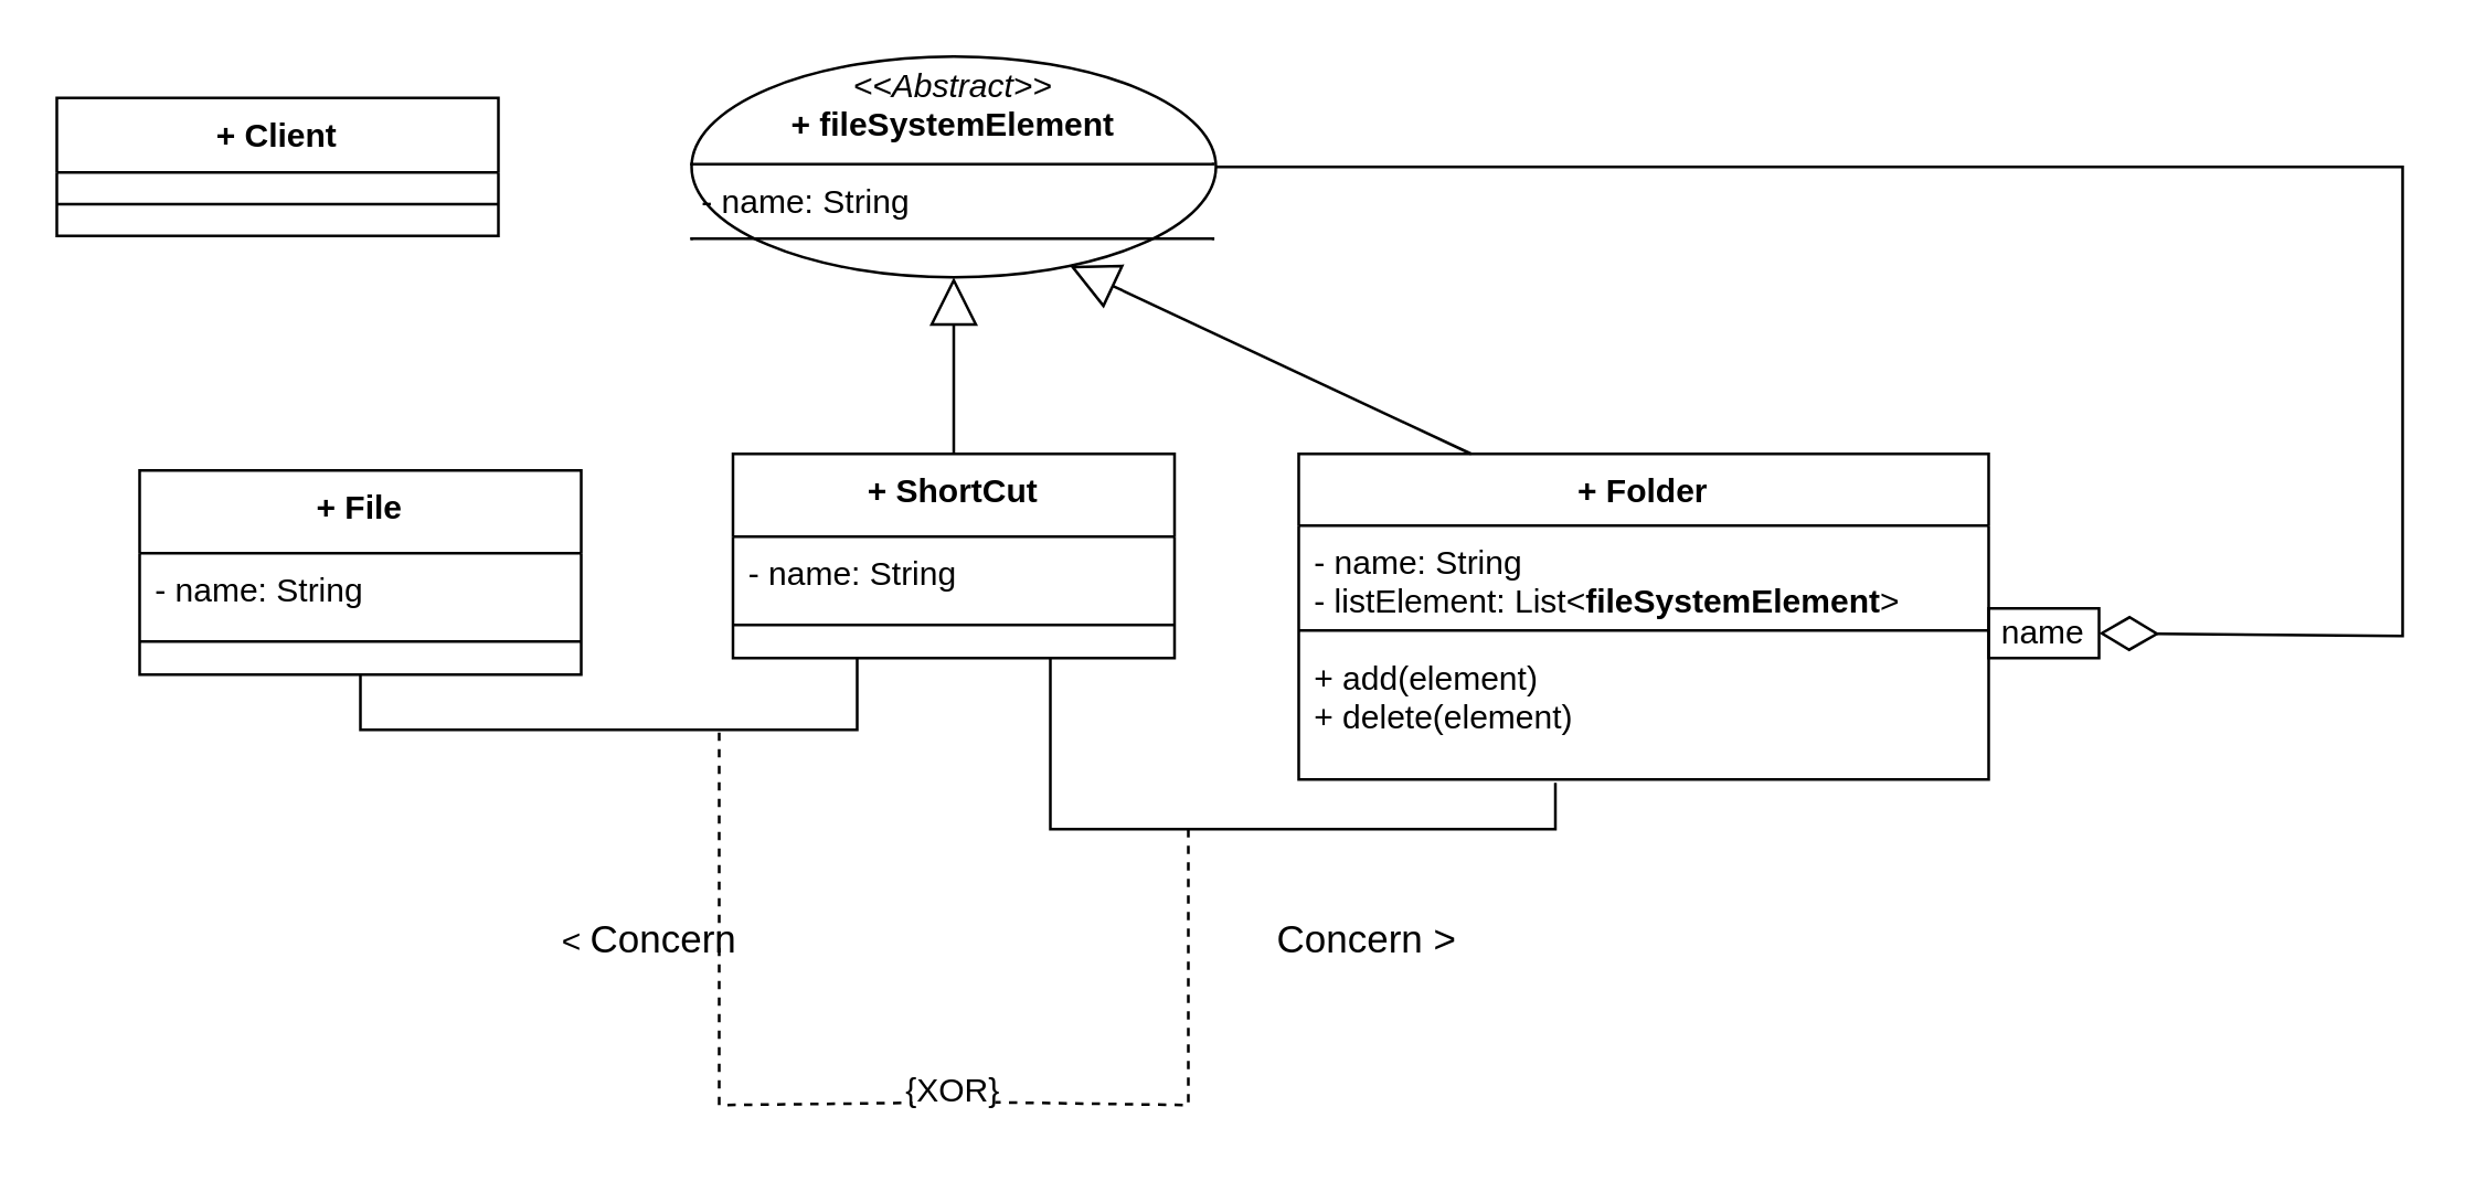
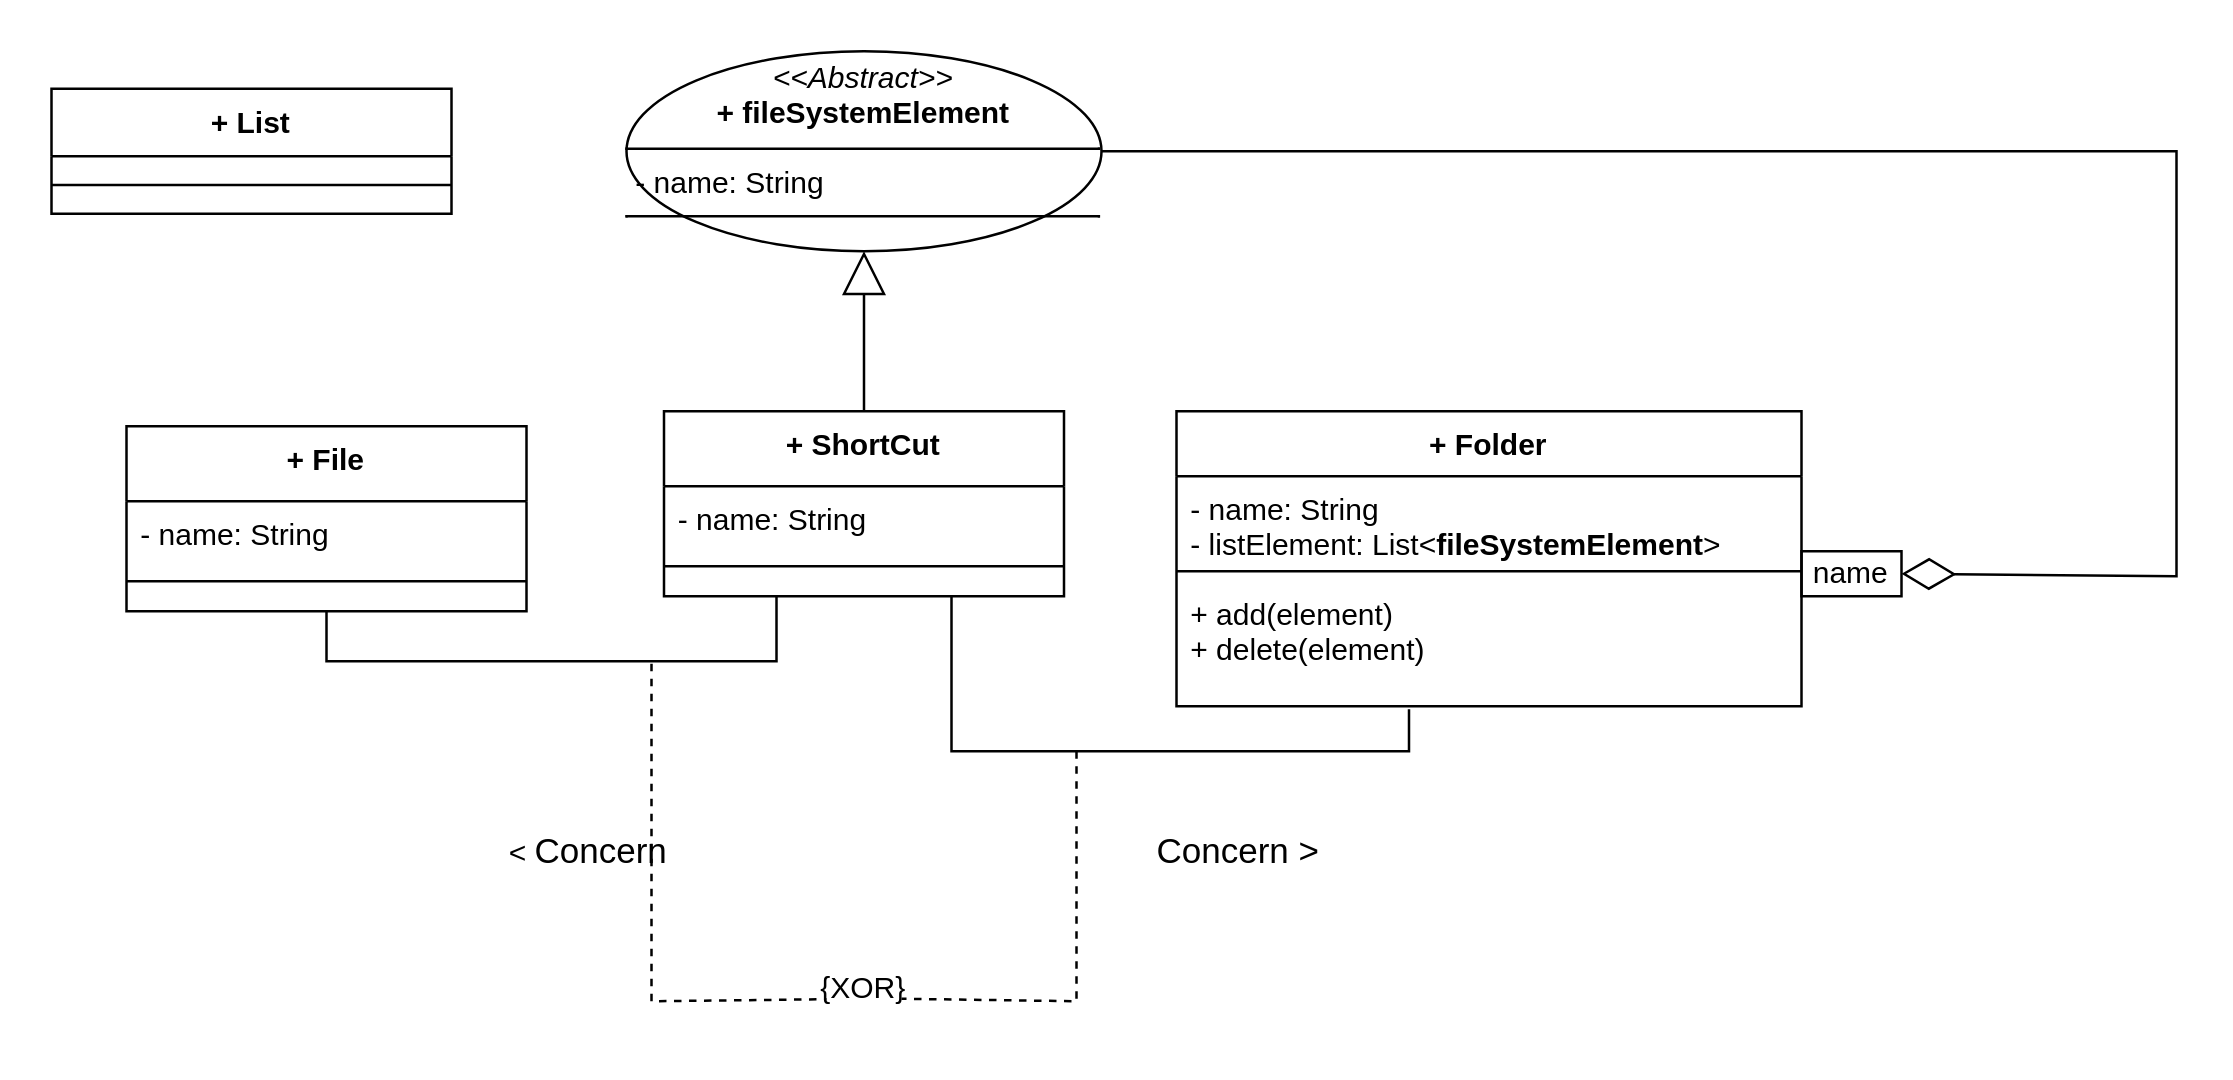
  <mxCell id="0" />
  <mxCell id="1" parent="0" />
  <mxCell id="2" style="edgeStyle=orthogonalEdgeStyle;rounded=0;orthogonalLoop=1;jettySize=auto;html=1;endArrow=diamondThin;endFill=0;endSize=19;entryX=1;entryY=0.5;entryDx=0;entryDy=0;" edge="1" parent="1" source="3" target="25"><mxGeometry relative="1" as="geometry"><mxPoint x="770" y="230" as="targetPoint" /><Array as="points"><mxPoint x="870" y="60" /><mxPoint x="870" y="230" /><mxPoint x="760" y="230" /></Array></mxGeometry></mxCell>
  <mxCell id="3" value="&lt;p style=&quot;margin:0px;margin-top:4px;text-align:center;&quot;&gt;&lt;i&gt;&amp;lt;&amp;lt;Abstract&amp;gt;&amp;gt;&lt;/i&gt;&lt;br&gt;&lt;b&gt;+ fileSystemElement&lt;/b&gt;&lt;/p&gt;&lt;hr size=&quot;1&quot; style=&quot;border-style:solid;&quot;&gt;&lt;p style=&quot;margin:0px;margin-left:4px;&quot;&gt;- name: String&lt;/p&gt;&lt;hr size=&quot;1&quot; style=&quot;border-style:solid;&quot;&gt;&lt;p style=&quot;margin:0px;margin-left:4px;&quot;&gt;&lt;br&gt;&lt;/p&gt;" style="ellipse;verticalAlign=top;align=left;overflow=fill;html=1;whiteSpace=wrap;fillColor=none;" vertex="1" parent="1"><mxGeometry x="250" y="20" width="190" height="80" as="geometry" /></mxCell>
- <mxCell id="4" value="+ Client" style="swimlane;fontStyle=1;align=center;verticalAlign=top;childLayout=stackLayout;horizontal=1;startSize=27;horizontalStack=0;resizeParent=1;resizeParentMax=0;resizeLast=0;collapsible=1;marginBottom=0;whiteSpace=wrap;html=1;fillColor=none;" vertex="1" parent="1"><mxGeometry x="20" y="35" width="160" height="50" as="geometry" /></mxCell>
+ <mxCell id="4" value="+ List" style="swimlane;fontStyle=1;align=center;verticalAlign=top;childLayout=stackLayout;horizontal=1;startSize=27;horizontalStack=0;resizeParent=1;resizeParentMax=0;resizeLast=0;collapsible=1;marginBottom=0;whiteSpace=wrap;html=1;fillColor=none;" vertex="1" parent="1"><mxGeometry x="20" y="35" width="160" height="50" as="geometry" /></mxCell>
  <mxCell id="5" value="" style="line;strokeWidth=1;fillColor=none;align=left;verticalAlign=middle;spacingTop=-1;spacingLeft=3;spacingRight=3;rotatable=0;labelPosition=right;points=[];portConstraint=eastwest;strokeColor=inherit;" vertex="1" parent="4"><mxGeometry y="27" width="160" height="23" as="geometry" /></mxCell>
  <mxCell id="6" style="edgeStyle=orthogonalEdgeStyle;rounded=0;orthogonalLoop=1;jettySize=auto;html=1;entryX=0.5;entryY=1;entryDx=0;entryDy=0;endArrow=none;startFill=0;" edge="1" parent="1" source="7" target="10"><mxGeometry relative="1" as="geometry"><Array as="points"><mxPoint x="310" y="264" /><mxPoint x="130" y="264" /></Array></mxGeometry></mxCell>
  <mxCell id="7" value="+ ShortCut" style="swimlane;fontStyle=1;align=center;verticalAlign=top;childLayout=stackLayout;horizontal=1;startSize=30;horizontalStack=0;resizeParent=1;resizeParentMax=0;resizeLast=0;collapsible=1;marginBottom=0;whiteSpace=wrap;html=1;" vertex="1" parent="1"><mxGeometry x="265" y="164" width="160" height="74" as="geometry" /></mxCell>
  <mxCell id="8" value="- name: String" style="text;strokeColor=none;fillColor=none;align=left;verticalAlign=top;spacingLeft=4;spacingRight=4;overflow=hidden;rotatable=0;points=[[0,0.5],[1,0.5]];portConstraint=eastwest;whiteSpace=wrap;html=1;" vertex="1" parent="7"><mxGeometry y="30" width="160" height="20" as="geometry" /></mxCell>
  <mxCell id="9" value="" style="line;strokeWidth=1;fillColor=none;align=left;verticalAlign=middle;spacingTop=-1;spacingLeft=3;spacingRight=3;rotatable=0;labelPosition=right;points=[];portConstraint=eastwest;strokeColor=inherit;" vertex="1" parent="7"><mxGeometry y="50" width="160" height="24" as="geometry" /></mxCell>
  <mxCell id="10" value="+ File" style="swimlane;fontStyle=1;align=center;verticalAlign=top;childLayout=stackLayout;horizontal=1;startSize=30;horizontalStack=0;resizeParent=1;resizeParentMax=0;resizeLast=0;collapsible=1;marginBottom=0;whiteSpace=wrap;html=1;" vertex="1" parent="1"><mxGeometry x="50" y="170" width="160" height="74" as="geometry" /></mxCell>
  <mxCell id="11" value="- name: String" style="text;strokeColor=none;fillColor=none;align=left;verticalAlign=top;spacingLeft=4;spacingRight=4;overflow=hidden;rotatable=0;points=[[0,0.5],[1,0.5]];portConstraint=eastwest;whiteSpace=wrap;html=1;" vertex="1" parent="10"><mxGeometry y="30" width="160" height="20" as="geometry" /></mxCell>
  <mxCell id="12" value="" style="line;strokeWidth=1;fillColor=none;align=left;verticalAlign=middle;spacingTop=-1;spacingLeft=3;spacingRight=3;rotatable=0;labelPosition=right;points=[];portConstraint=eastwest;strokeColor=inherit;" vertex="1" parent="10"><mxGeometry y="50" width="160" height="24" as="geometry" /></mxCell>
  <mxCell id="13" value="+ Folder" style="swimlane;fontStyle=1;align=center;verticalAlign=top;childLayout=stackLayout;horizontal=1;startSize=26;horizontalStack=0;resizeParent=1;resizeParentMax=0;resizeLast=0;collapsible=1;marginBottom=0;whiteSpace=wrap;html=1;" vertex="1" parent="1"><mxGeometry x="470" y="164" width="250" height="118" as="geometry" /></mxCell>
  <mxCell id="14" value="- name: String&lt;div&gt;- listElement:&amp;nbsp;&lt;span style=&quot;background-color: transparent; color: light-dark(rgb(0, 0, 0), rgb(255, 255, 255));&quot;&gt;List&amp;lt;&lt;/span&gt;&lt;b style=&quot;background-color: transparent; color: light-dark(rgb(0, 0, 0), rgb(255, 255, 255)); text-align: center;&quot;&gt;fileSystemElement&lt;/b&gt;&lt;span style=&quot;background-color: transparent; color: light-dark(rgb(0, 0, 0), rgb(255, 255, 255));&quot;&gt;&amp;gt;&lt;/span&gt;&lt;/div&gt;" style="text;strokeColor=none;fillColor=none;align=left;verticalAlign=top;spacingLeft=4;spacingRight=4;overflow=hidden;rotatable=0;points=[[0,0.5],[1,0.5]];portConstraint=eastwest;whiteSpace=wrap;html=1;" vertex="1" parent="13"><mxGeometry y="26" width="250" height="34" as="geometry" /></mxCell>
  <mxCell id="15" value="" style="line;strokeWidth=1;fillColor=none;align=left;verticalAlign=middle;spacingTop=-1;spacingLeft=3;spacingRight=3;rotatable=0;labelPosition=right;points=[];portConstraint=eastwest;strokeColor=inherit;" vertex="1" parent="13"><mxGeometry y="60" width="250" height="8" as="geometry" /></mxCell>
  <mxCell id="16" value="+ add(element)&lt;div&gt;+ delete(element)&lt;/div&gt;" style="text;strokeColor=none;fillColor=none;align=left;verticalAlign=top;spacingLeft=4;spacingRight=4;overflow=hidden;rotatable=0;points=[[0,0.5],[1,0.5]];portConstraint=eastwest;whiteSpace=wrap;html=1;" vertex="1" parent="13"><mxGeometry y="68" width="250" height="50" as="geometry" /></mxCell>
  <mxCell id="17" value="" style="endArrow=block;endFill=0;endSize=15;html=1;rounded=0;exitX=0.5;exitY=0;exitDx=0;exitDy=0;entryX=0.5;entryY=1;entryDx=0;entryDy=0;" edge="1" parent="1" source="7" target="3"><mxGeometry width="160" relative="1" as="geometry"><mxPoint x="140" y="180" as="sourcePoint" /><mxPoint x="308" y="110" as="targetPoint" /></mxGeometry></mxCell>
- <mxCell id="18" value="" style="endArrow=block;endFill=0;endSize=15;html=1;rounded=0;exitX=0.25;exitY=0;exitDx=0;exitDy=0;entryX=0.75;entryY=1;entryDx=0;entryDy=0;" edge="1" parent="1" source="13" target="3"><mxGeometry width="160" relative="1" as="geometry"><mxPoint x="308" y="180" as="sourcePoint" /><mxPoint x="140" y="110" as="targetPoint" /></mxGeometry></mxCell>
  <mxCell id="19" style="edgeStyle=orthogonalEdgeStyle;rounded=0;orthogonalLoop=1;jettySize=auto;html=1;entryX=0.372;entryY=1.024;entryDx=0;entryDy=0;entryPerimeter=0;endArrow=none;startFill=0;" edge="1" parent="1" source="7" target="16"><mxGeometry relative="1" as="geometry"><Array as="points"><mxPoint x="380" y="300" /><mxPoint x="563" y="300" /></Array></mxGeometry></mxCell>
  <mxCell id="20" value="{XOR}" style="text;html=1;align=center;verticalAlign=middle;whiteSpace=wrap;rounded=0;" vertex="1" parent="1"><mxGeometry x="315" y="380" width="60" height="30" as="geometry" /></mxCell>
  <mxCell id="21" value="&amp;lt; &lt;font style=&quot;font-size: 14px;&quot;&gt;Concern&lt;/font&gt;" style="text;html=1;align=center;verticalAlign=middle;whiteSpace=wrap;rounded=0;" vertex="1" parent="1"><mxGeometry x="190" y="325" width="90" height="30" as="geometry" /></mxCell>
  <mxCell id="22" value="&lt;font style=&quot;font-size: 14px;&quot;&gt;Concern &amp;gt;&lt;/font&gt;" style="text;html=1;align=center;verticalAlign=middle;whiteSpace=wrap;rounded=0;" vertex="1" parent="1"><mxGeometry x="450" y="325" width="90" height="30" as="geometry" /></mxCell>
  <mxCell id="23" value="" style="endArrow=none;html=1;rounded=0;bendable=1;endFill=0;startFill=0;dashed=1;entryX=0.25;entryY=0.64;entryDx=0;entryDy=0;entryPerimeter=0;snapToPoint=0;" edge="1" parent="1" target="20"><mxGeometry width="50" height="50" relative="1" as="geometry"><mxPoint x="260" y="265" as="sourcePoint" /><mxPoint x="350" y="330" as="targetPoint" /><Array as="points"><mxPoint x="260" y="400" /></Array></mxGeometry></mxCell>
  <mxCell id="24" value="" style="endArrow=none;html=1;rounded=0;bendable=1;endFill=0;startFill=0;dashed=1;entryX=0.25;entryY=0.64;entryDx=0;entryDy=0;entryPerimeter=0;snapToPoint=0;" edge="1" parent="1"><mxGeometry width="50" height="50" relative="1" as="geometry"><mxPoint x="430" y="300" as="sourcePoint" /><mxPoint x="360" y="399" as="targetPoint" /><Array as="points"><mxPoint x="430" y="400" /></Array></mxGeometry></mxCell>
  <mxCell id="25" value="name" style="rounded=0;whiteSpace=wrap;html=1;fillColor=none;" vertex="1" parent="1"><mxGeometry x="720" y="220" width="40" height="18" as="geometry" /></mxCell>
